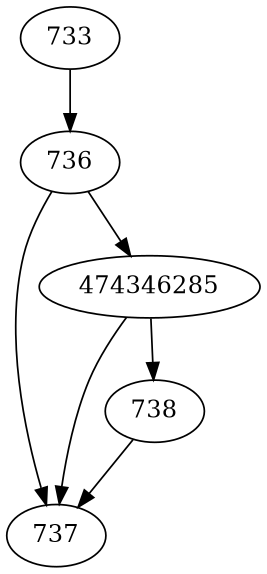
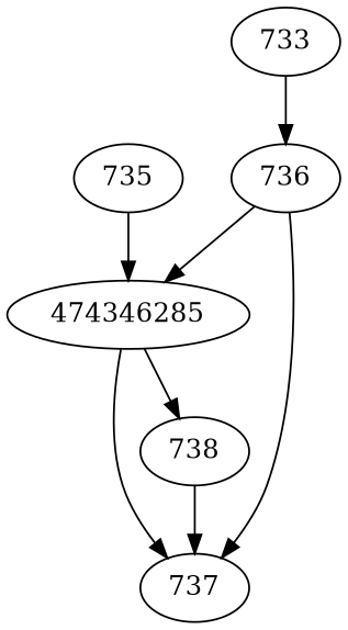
  strict digraph {
    736
    737
    474346285
    738
    733
+   735
    736 -> 737
    736 -> 474346285
    474346285 -> 737
    474346285 -> 738
    738 -> 737
    733 -> 736
+   735 -> 474346285
  }
